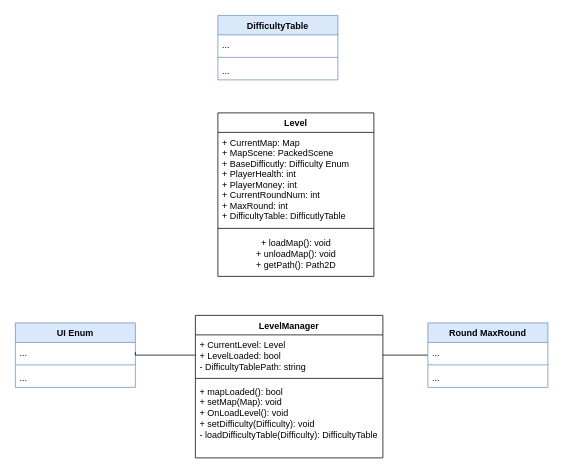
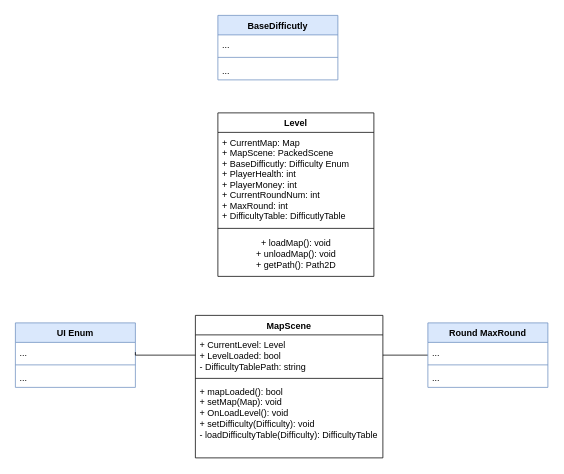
  <mxCell id="0" />
  <mxCell id="1" parent="0" />
  <mxCell id="2" value="Level" style="swimlane;fontStyle=1;align=center;verticalAlign=top;childLayout=stackLayout;horizontal=1;startSize=26;horizontalStack=0;resizeParent=1;resizeLast=0;collapsible=1;marginBottom=0;rounded=0;shadow=0;strokeWidth=1;" parent="1" vertex="1"><mxGeometry x="290" y="150" width="208" height="218" as="geometry"><mxRectangle x="230" y="140" width="160" height="26" as="alternateBounds" /></mxGeometry></mxCell>
  <mxCell id="3" value="+ CurrentMap: Map&#10;+ MapScene: PackedScene&#10;+ BaseDifficutly: Difficulty Enum&#10;+ PlayerHealth: int&#10;+ PlayerMoney: int&#10;+ CurrentRoundNum: int&#10;+ MaxRound: int&#10;+ DifficultyTable: DifficutlyTable" style="text;align=left;verticalAlign=top;spacingLeft=4;spacingRight=4;overflow=hidden;rotatable=0;points=[[0,0.5],[1,0.5]];portConstraint=eastwest;" parent="2" vertex="1"><mxGeometry y="26" width="208" height="124" as="geometry" /></mxCell>
  <mxCell id="4" value="" style="line;html=1;strokeWidth=1;align=left;verticalAlign=middle;spacingTop=-1;spacingLeft=3;spacingRight=3;rotatable=0;labelPosition=right;points=[];portConstraint=eastwest;" parent="2" vertex="1"><mxGeometry y="150" width="208" height="8" as="geometry" /></mxCell>
  <mxCell id="5" value="&lt;div&gt;+ loadMap(): void&lt;/div&gt;&lt;div&gt;+ unloadMap(): void&lt;/div&gt;&lt;div&gt;+ getPath(): Path2D&lt;/div&gt;" style="text;html=1;align=center;verticalAlign=middle;resizable=0;points=[];autosize=1;strokeColor=none;fillColor=none;" parent="2" vertex="1"><mxGeometry y="158" width="208" height="60" as="geometry" /></mxCell>
- <mxCell id="6" value="LevelManager" style="swimlane;fontStyle=1;align=center;verticalAlign=top;childLayout=stackLayout;horizontal=1;startSize=26;horizontalStack=0;resizeParent=1;resizeParentMax=0;resizeLast=0;collapsible=1;marginBottom=0;whiteSpace=wrap;html=1;" parent="1" vertex="1"><mxGeometry x="260" y="420" width="250" height="190" as="geometry" /></mxCell>
+ <mxCell id="6" value="MapScene" style="swimlane;fontStyle=1;align=center;verticalAlign=top;childLayout=stackLayout;horizontal=1;startSize=26;horizontalStack=0;resizeParent=1;resizeParentMax=0;resizeLast=0;collapsible=1;marginBottom=0;whiteSpace=wrap;html=1;" parent="1" vertex="1"><mxGeometry x="260" y="420" width="250" height="190" as="geometry" /></mxCell>
  <mxCell id="7" value="+ CurrentLevel: Level&lt;div&gt;+ LevelLoaded: bool&lt;/div&gt;&lt;div&gt;- DifficultyTablePath: string&lt;/div&gt;" style="text;strokeColor=none;fillColor=none;align=left;verticalAlign=top;spacingLeft=4;spacingRight=4;overflow=hidden;rotatable=0;points=[[0,0.5],[1,0.5]];portConstraint=eastwest;whiteSpace=wrap;html=1;" parent="6" vertex="1"><mxGeometry y="26" width="250" height="54" as="geometry" /></mxCell>
  <mxCell id="8" value="" style="line;strokeWidth=1;fillColor=none;align=left;verticalAlign=middle;spacingTop=-1;spacingLeft=3;spacingRight=3;rotatable=0;labelPosition=right;points=[];portConstraint=eastwest;strokeColor=inherit;" parent="6" vertex="1"><mxGeometry y="80" width="250" height="8" as="geometry" /></mxCell>
  <mxCell id="9" value="&lt;div&gt;+ mapLoaded(): bool&lt;/div&gt;&lt;div&gt;+ setMap(Map): void&lt;/div&gt;+ OnLoadLevel(): void&lt;div&gt;+ setDifficulty(Difficulty): void&lt;/div&gt;&lt;div&gt;- loadDifficultyTable(Difficulty): DifficultyTable&lt;/div&gt;" style="text;strokeColor=none;fillColor=none;align=left;verticalAlign=top;spacingLeft=4;spacingRight=4;overflow=hidden;rotatable=0;points=[[0,0.5],[1,0.5]];portConstraint=eastwest;whiteSpace=wrap;html=1;" parent="6" vertex="1"><mxGeometry y="88" width="250" height="102" as="geometry" /></mxCell>
- <mxCell id="10" value="DifficultyTable" style="swimlane;fontStyle=1;align=center;verticalAlign=top;childLayout=stackLayout;horizontal=1;startSize=26;horizontalStack=0;resizeParent=1;resizeParentMax=0;resizeLast=0;collapsible=1;marginBottom=0;whiteSpace=wrap;html=1;fillColor=#dae8fc;strokeColor=#6c8ebf;" parent="1" vertex="1"><mxGeometry x="290" y="20" width="160" height="86" as="geometry" /></mxCell>
+ <mxCell id="10" value="BaseDifficutly" style="swimlane;fontStyle=1;align=center;verticalAlign=top;childLayout=stackLayout;horizontal=1;startSize=26;horizontalStack=0;resizeParent=1;resizeParentMax=0;resizeLast=0;collapsible=1;marginBottom=0;whiteSpace=wrap;html=1;fillColor=#dae8fc;strokeColor=#6c8ebf;" parent="1" vertex="1"><mxGeometry x="290" y="20" width="160" height="86" as="geometry" /></mxCell>
  <mxCell id="11" value="..." style="text;strokeColor=none;fillColor=none;align=left;verticalAlign=top;spacingLeft=4;spacingRight=4;overflow=hidden;rotatable=0;points=[[0,0.5],[1,0.5]];portConstraint=eastwest;whiteSpace=wrap;html=1;" parent="10" vertex="1"><mxGeometry y="26" width="160" height="26" as="geometry" /></mxCell>
  <mxCell id="12" value="" style="line;strokeWidth=1;fillColor=none;align=left;verticalAlign=middle;spacingTop=-1;spacingLeft=3;spacingRight=3;rotatable=0;labelPosition=right;points=[];portConstraint=eastwest;strokeColor=inherit;" parent="10" vertex="1"><mxGeometry y="52" width="160" height="8" as="geometry" /></mxCell>
  <mxCell id="13" value="..." style="text;strokeColor=none;fillColor=none;align=left;verticalAlign=top;spacingLeft=4;spacingRight=4;overflow=hidden;rotatable=0;points=[[0,0.5],[1,0.5]];portConstraint=eastwest;whiteSpace=wrap;html=1;" parent="10" vertex="1"><mxGeometry y="60" width="160" height="26" as="geometry" /></mxCell>
  <mxCell id="14" value="UI Enum" style="swimlane;fontStyle=1;align=center;verticalAlign=top;childLayout=stackLayout;horizontal=1;startSize=26;horizontalStack=0;resizeParent=1;resizeParentMax=0;resizeLast=0;collapsible=1;marginBottom=0;whiteSpace=wrap;html=1;fillColor=#dae8fc;strokeColor=#6c8ebf;" vertex="1" parent="1"><mxGeometry x="20" y="430" width="160" height="86" as="geometry" /></mxCell>
  <mxCell id="15" value="..." style="text;strokeColor=none;fillColor=none;align=left;verticalAlign=top;spacingLeft=4;spacingRight=4;overflow=hidden;rotatable=0;points=[[0,0.5],[1,0.5]];portConstraint=eastwest;whiteSpace=wrap;html=1;" vertex="1" parent="14"><mxGeometry y="26" width="160" height="26" as="geometry" /></mxCell>
  <mxCell id="16" value="" style="line;strokeWidth=1;fillColor=none;align=left;verticalAlign=middle;spacingTop=-1;spacingLeft=3;spacingRight=3;rotatable=0;labelPosition=right;points=[];portConstraint=eastwest;strokeColor=inherit;" vertex="1" parent="14"><mxGeometry y="52" width="160" height="8" as="geometry" /></mxCell>
  <mxCell id="17" value="..." style="text;strokeColor=none;fillColor=none;align=left;verticalAlign=top;spacingLeft=4;spacingRight=4;overflow=hidden;rotatable=0;points=[[0,0.5],[1,0.5]];portConstraint=eastwest;whiteSpace=wrap;html=1;" vertex="1" parent="14"><mxGeometry y="60" width="160" height="26" as="geometry" /></mxCell>
  <mxCell id="18" style="edgeStyle=orthogonalEdgeStyle;rounded=0;orthogonalLoop=1;jettySize=auto;html=1;entryX=0;entryY=0.5;entryDx=0;entryDy=0;exitX=1;exitY=0.5;exitDx=0;exitDy=0;endArrow=none;endFill=0;" edge="1" parent="1" source="15" target="7"><mxGeometry relative="1" as="geometry"><Array as="points"><mxPoint x="180" y="473" /></Array></mxGeometry></mxCell>
  <mxCell id="19" style="edgeStyle=orthogonalEdgeStyle;rounded=0;orthogonalLoop=1;jettySize=auto;html=1;entryX=1;entryY=0.5;entryDx=0;entryDy=0;endArrow=none;endFill=0;" edge="1" parent="1" source="20" target="7"><mxGeometry relative="1" as="geometry" /></mxCell>
  <mxCell id="20" value="Round MaxRound" style="swimlane;fontStyle=1;align=center;verticalAlign=top;childLayout=stackLayout;horizontal=1;startSize=26;horizontalStack=0;resizeParent=1;resizeParentMax=0;resizeLast=0;collapsible=1;marginBottom=0;whiteSpace=wrap;html=1;fillColor=#dae8fc;strokeColor=#6c8ebf;" vertex="1" parent="1"><mxGeometry x="570" y="430" width="160" height="86" as="geometry" /></mxCell>
  <mxCell id="21" value="..." style="text;strokeColor=none;fillColor=none;align=left;verticalAlign=top;spacingLeft=4;spacingRight=4;overflow=hidden;rotatable=0;points=[[0,0.5],[1,0.5]];portConstraint=eastwest;whiteSpace=wrap;html=1;" vertex="1" parent="20"><mxGeometry y="26" width="160" height="26" as="geometry" /></mxCell>
  <mxCell id="22" value="" style="line;strokeWidth=1;fillColor=none;align=left;verticalAlign=middle;spacingTop=-1;spacingLeft=3;spacingRight=3;rotatable=0;labelPosition=right;points=[];portConstraint=eastwest;strokeColor=inherit;" vertex="1" parent="20"><mxGeometry y="52" width="160" height="8" as="geometry" /></mxCell>
  <mxCell id="23" value="..." style="text;strokeColor=none;fillColor=none;align=left;verticalAlign=top;spacingLeft=4;spacingRight=4;overflow=hidden;rotatable=0;points=[[0,0.5],[1,0.5]];portConstraint=eastwest;whiteSpace=wrap;html=1;" vertex="1" parent="20"><mxGeometry y="60" width="160" height="26" as="geometry" /></mxCell>
